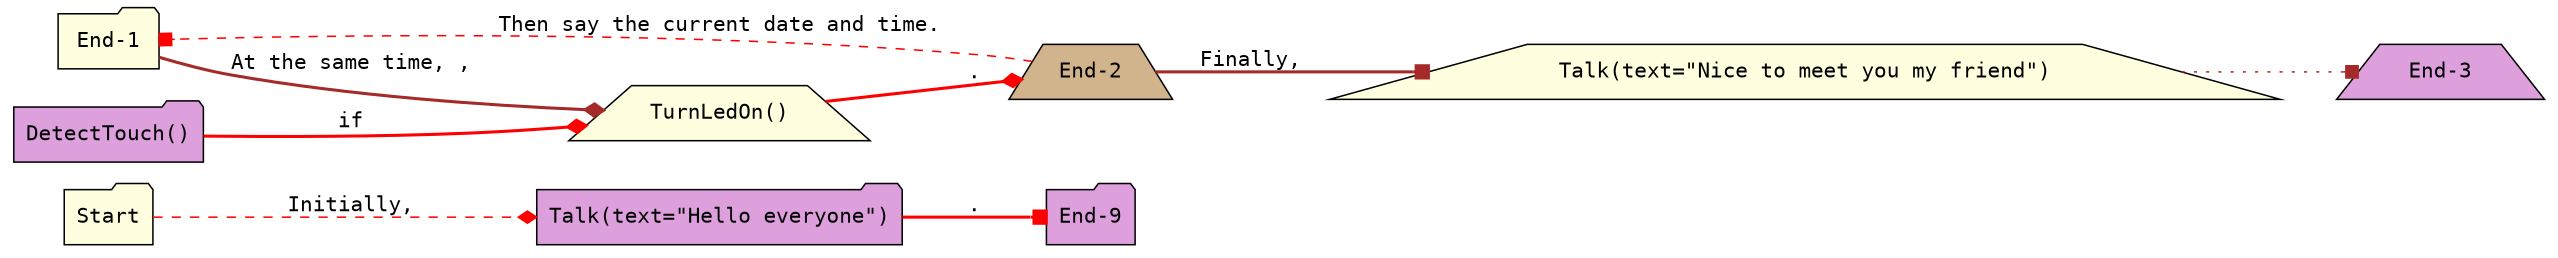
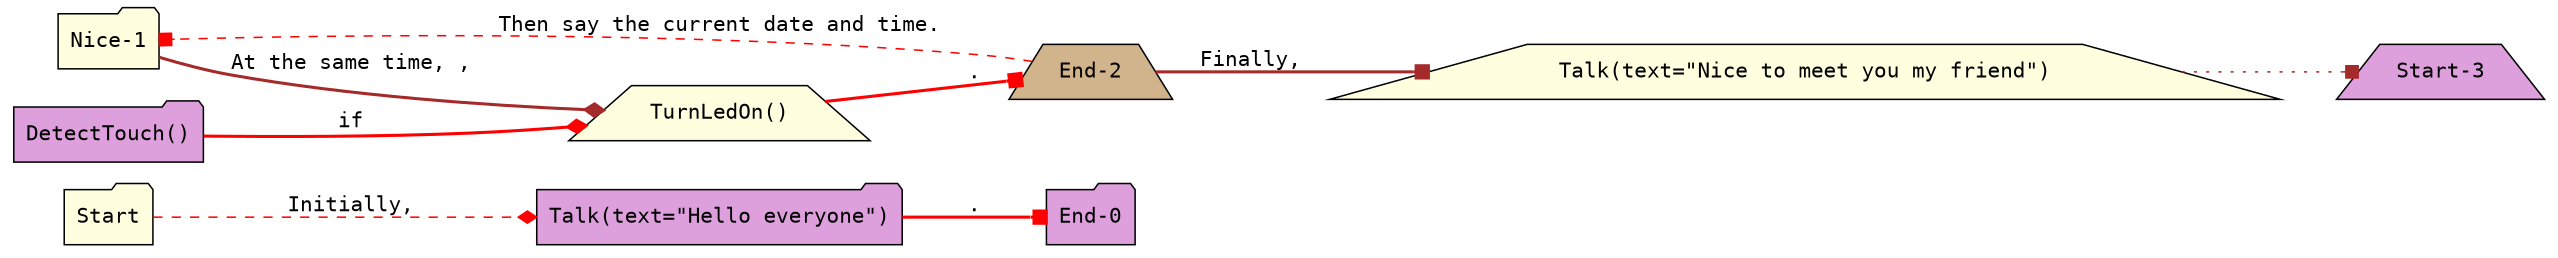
  strict digraph {
    fontname="DejaVu Sans Mono"
    rankdir=LR
    node [fillcolor=lightyellow fontname="DejaVu Sans Mono" sent_idx=0 shape=folder style=filled]
    edge [arrowhead=box color=red fontname="DejaVu Sans Mono" style=bold]
    Start
    "Talk(text=\"Hello everyone\")" [fillcolor=plum idx=0 idx_main=0]
-   "End-0" [fillcolor=plum label="End-9"]
-   "End-1" [sent_idx=1]
+   "End-0" [fillcolor=plum]
+   "End-1" [sent_idx=1 label="Nice-1"]
    "TurnLedOn()" [idx=1 idx_main=0 sent_idx=2 shape=trapezium]
    "End-2" [fillcolor=tan sent_idx=2 shape=trapezium]
    "DetectTouch()" [fillcolor=plum idx=0 sent_idx=2]
    "Talk(text=\"Nice to meet you my friend\")" [idx=0 idx_main=0 sent_idx=3 shape=trapezium]
-   "End-3" [fillcolor=plum sent_idx=3 shape=trapezium]
+   "End-3" [fillcolor=plum sent_idx=3 shape=trapezium label="Start-3"]
    Start -> "Talk(text=\"Hello everyone\")" [arrowhead=diamond label="Initially," style=dashed]
    "Talk(text=\"Hello everyone\")" -> "End-0" [label="."]
    "End-1" -> "TurnLedOn()" [arrowhead=diamond color=brown label="At the same time, ,"]
-   "TurnLedOn()" -> "End-2" [arrowhead=diamond label="."]
+   "TurnLedOn()" -> "End-2" [label="."]
    "End-2" -> "End-1" [label="Then say the current date and time." style=dashed]
    "End-2" -> "Talk(text=\"Nice to meet you my friend\")" [color=brown label="Finally,"]
    "DetectTouch()" -> "TurnLedOn()" [arrowhead=diamond label=if]
    "Talk(text=\"Nice to meet you my friend\")" -> "End-3" [color=brown style=dotted]
  }
